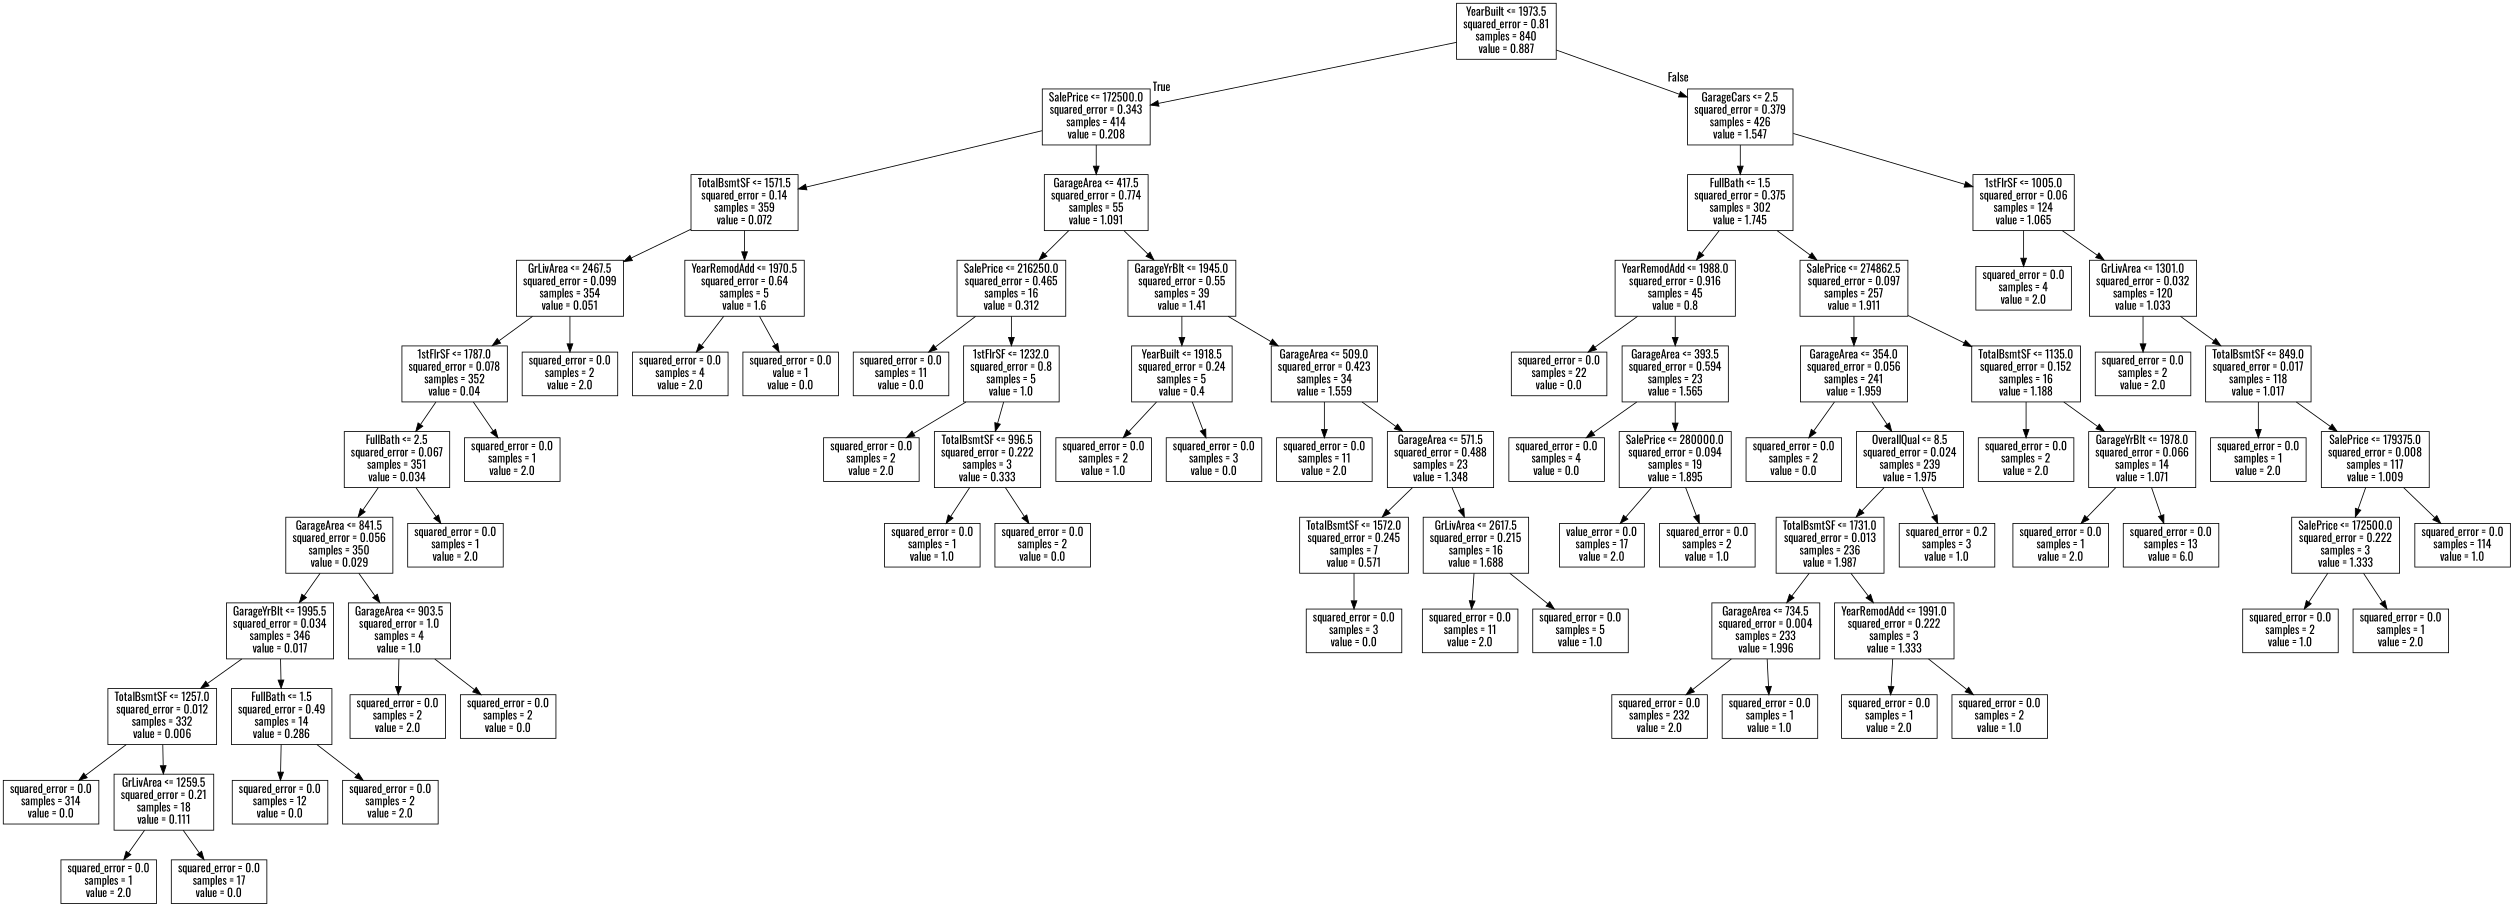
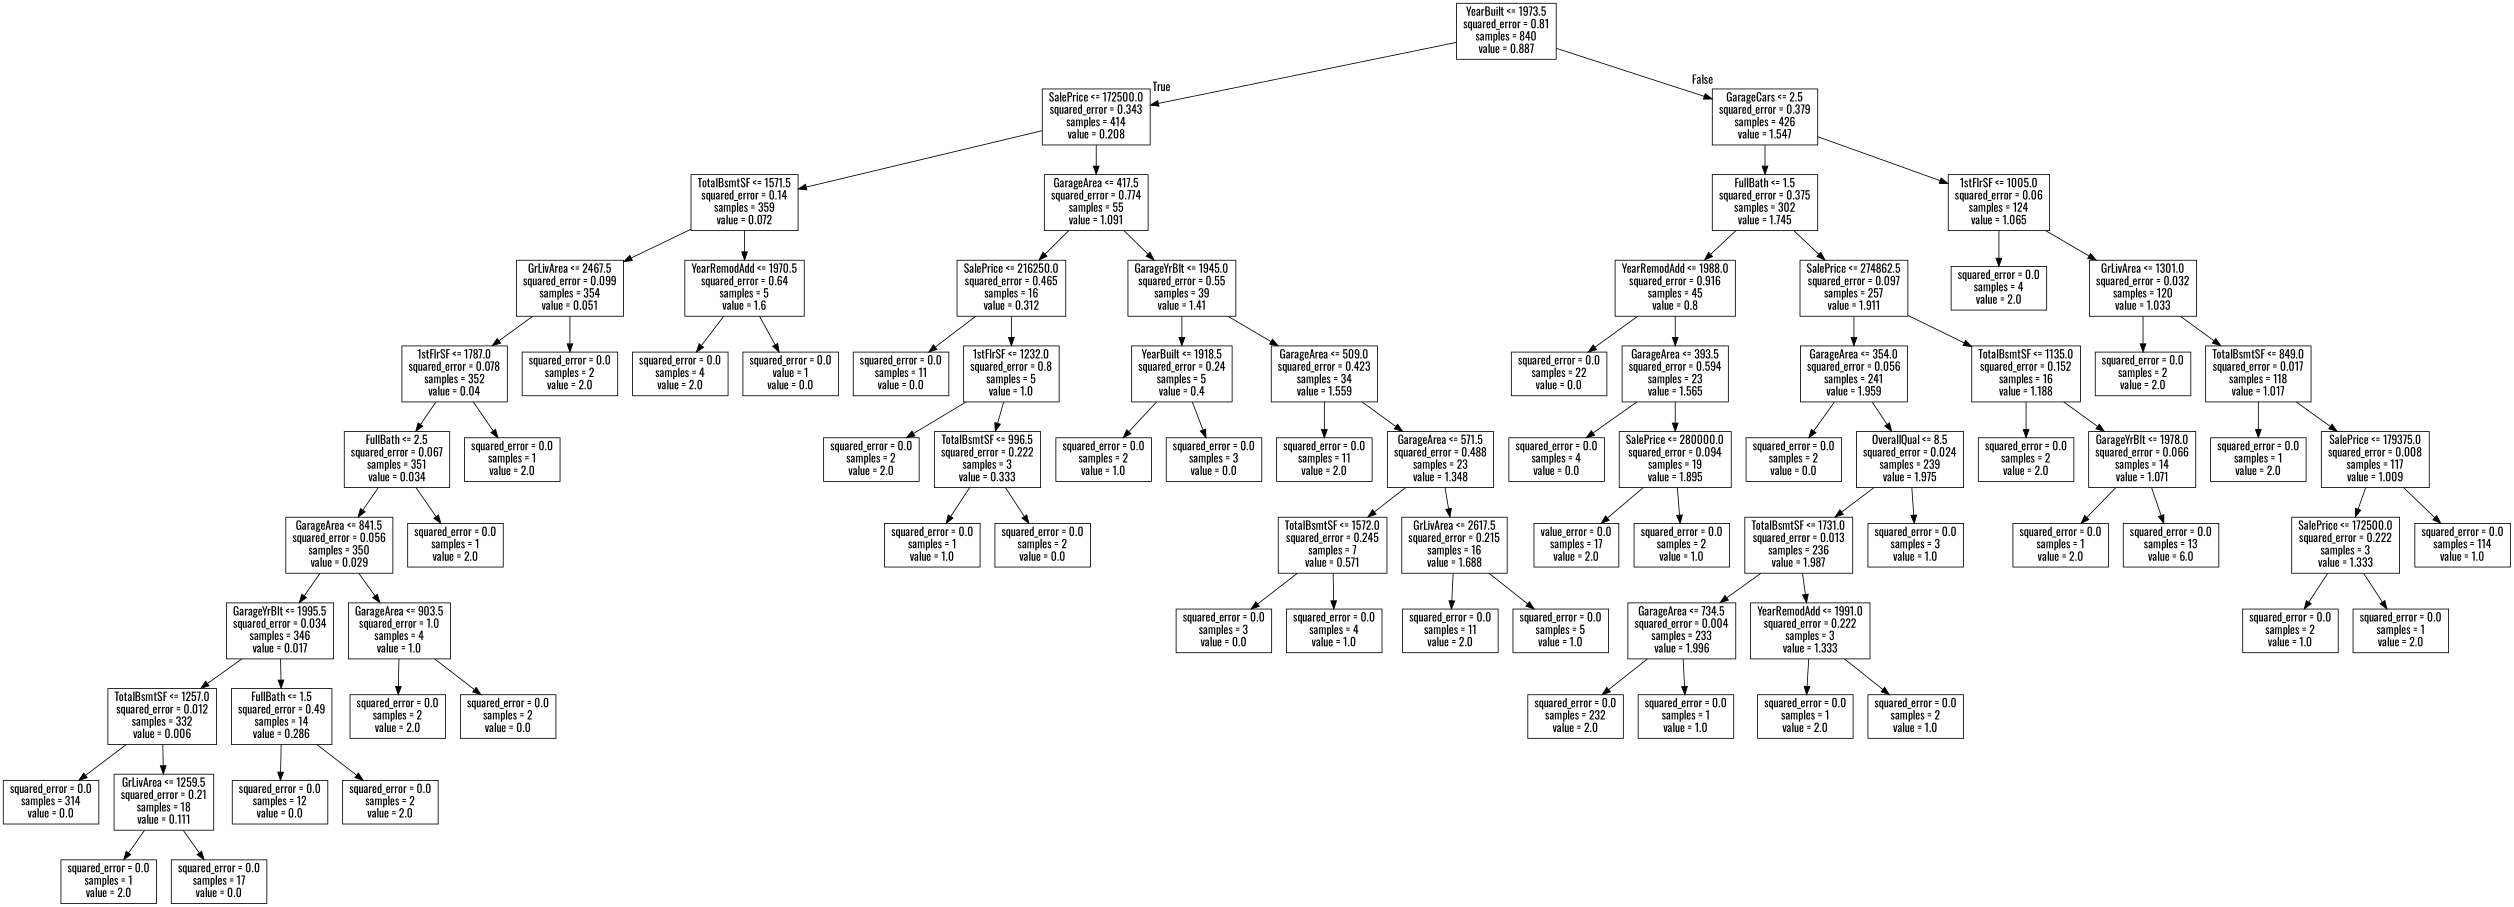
  digraph {
    fontname=Oswald
    node [fontname=Oswald shape=box]
    edge [fontname=Oswald]
    n1 [label="YearBuilt <= 1973.5\nsquared_error = 0.81\nsamples = 840\nvalue = 0.887"]
    n2 [label="SalePrice <= 172500.0\nsquared_error = 0.343\nsamples = 414\nvalue = 0.208"]
    n3 [label="GarageCars <= 2.5\nsquared_error = 0.379\nsamples = 426\nvalue = 1.547"]
    n4 [label="TotalBsmtSF <= 1571.5\nsquared_error = 0.14\nsamples = 359\nvalue = 0.072"]
    n5 [label="GarageArea <= 417.5\nsquared_error = 0.774\nsamples = 55\nvalue = 1.091"]
    n6 [label="FullBath <= 1.5\nsquared_error = 0.375\nsamples = 302\nvalue = 1.745"]
    n7 [label="1stFlrSF <= 1005.0\nsquared_error = 0.06\nsamples = 124\nvalue = 1.065"]
    n8 [label="GrLivArea <= 2467.5\nsquared_error = 0.099\nsamples = 354\nvalue = 0.051"]
    n9 [label="YearRemodAdd <= 1970.5\nsquared_error = 0.64\nsamples = 5\nvalue = 1.6"]
    n10 [label="SalePrice <= 216250.0\nsquared_error = 0.465\nsamples = 16\nvalue = 0.312"]
    n11 [label="GarageYrBlt <= 1945.0\nsquared_error = 0.55\nsamples = 39\nvalue = 1.41"]
    n12 [label="1stFlrSF <= 1787.0\nsquared_error = 0.078\nsamples = 352\nvalue = 0.04"]
    n13 [label="squared_error = 0.0\nsamples = 2\nvalue = 2.0"]
    n14 [label="squared_error = 0.0\nsamples = 4\nvalue = 2.0"]
    n15 [label="squared_error = 0.0\nvalue = 1\nvalue = 0.0"]
    n16 [label="FullBath <= 2.5\nsquared_error = 0.067\nsamples = 351\nvalue = 0.034"]
    n17 [label="squared_error = 0.0\nsamples = 1\nvalue = 2.0"]
    n18 [label="GarageArea <= 841.5\nsquared_error = 0.056\nsamples = 350\nvalue = 0.029"]
    n19 [label="squared_error = 0.0\nsamples = 1\nvalue = 2.0"]
    n20 [label="GarageYrBlt <= 1995.5\nsquared_error = 0.034\nsamples = 346\nvalue = 0.017"]
    n21 [label="GarageArea <= 903.5\nsquared_error = 1.0\nsamples = 4\nvalue = 1.0"]
    n22 [label="TotalBsmtSF <= 1257.0\nsquared_error = 0.012\nsamples = 332\nvalue = 0.006"]
    n23 [label="FullBath <= 1.5\nsquared_error = 0.49\nsamples = 14\nvalue = 0.286"]
    n24 [label="squared_error = 0.0\nsamples = 2\nvalue = 2.0"]
    n25 [label="squared_error = 0.0\nsamples = 2\nvalue = 0.0"]
    n26 [label="squared_error = 0.0\nsamples = 314\nvalue = 0.0"]
    n27 [label="GrLivArea <= 1259.5\nsquared_error = 0.21\nsamples = 18\nvalue = 0.111"]
    n28 [label="squared_error = 0.0\nsamples = 12\nvalue = 0.0"]
    n29 [label="squared_error = 0.0\nsamples = 2\nvalue = 2.0"]
    n30 [label="squared_error = 0.0\nsamples = 1\nvalue = 2.0"]
    n31 [label="squared_error = 0.0\nsamples = 17\nvalue = 0.0"]
    n32 [label="squared_error = 0.0\nsamples = 11\nvalue = 0.0"]
    n33 [label="1stFlrSF <= 1232.0\nsquared_error = 0.8\nsamples = 5\nvalue = 1.0"]
    n34 [label="YearBuilt <= 1918.5\nsquared_error = 0.24\nsamples = 5\nvalue = 0.4"]
    n35 [label="GarageArea <= 509.0\nsquared_error = 0.423\nsamples = 34\nvalue = 1.559"]
    n36 [label="squared_error = 0.0\nsamples = 2\nvalue = 2.0"]
    n37 [label="TotalBsmtSF <= 996.5\nsquared_error = 0.222\nsamples = 3\nvalue = 0.333"]
    n38 [label="squared_error = 0.0\nsamples = 1\nvalue = 1.0"]
    n39 [label="squared_error = 0.0\nsamples = 2\nvalue = 0.0"]
    n40 [label="squared_error = 0.0\nsamples = 2\nvalue = 1.0"]
    n41 [label="squared_error = 0.0\nsamples = 3\nvalue = 0.0"]
    n42 [label="squared_error = 0.0\nsamples = 11\nvalue = 2.0"]
    n43 [label="GarageArea <= 571.5\nsquared_error = 0.488\nsamples = 23\nvalue = 1.348"]
    n44 [label="TotalBsmtSF <= 1572.0\nsquared_error = 0.245\nsamples = 7\nvalue = 0.571"]
    n45 [label="GrLivArea <= 2617.5\nsquared_error = 0.215\nsamples = 16\nvalue = 1.688"]
    n46 [label="squared_error = 0.0\nsamples = 3\nvalue = 0.0"]
+   n47 [label="squared_error = 0.0\nsamples = 4\nvalue = 1.0"]
    n48 [label="squared_error = 0.0\nsamples = 11\nvalue = 2.0"]
    n49 [label="squared_error = 0.0\nsamples = 5\nvalue = 1.0"]
    n50 [label="YearRemodAdd <= 1988.0\nsquared_error = 0.916\nsamples = 45\nvalue = 0.8"]
    n51 [label="SalePrice <= 274862.5\nsquared_error = 0.097\nsamples = 257\nvalue = 1.911"]
    n52 [label="squared_error = 0.0\nsamples = 4\nvalue = 2.0"]
    n53 [label="GrLivArea <= 1301.0\nsquared_error = 0.032\nsamples = 120\nvalue = 1.033"]
    n54 [label="squared_error = 0.0\nsamples = 22\nvalue = 0.0"]
    n55 [label="GarageArea <= 393.5\nsquared_error = 0.594\nsamples = 23\nvalue = 1.565"]
    n56 [label="GarageArea <= 354.0\nsquared_error = 0.056\nsamples = 241\nvalue = 1.959"]
    n57 [label="TotalBsmtSF <= 1135.0\nsquared_error = 0.152\nsamples = 16\nvalue = 1.188"]
    n58 [label="squared_error = 0.0\nsamples = 4\nvalue = 0.0"]
    n59 [label="SalePrice <= 280000.0\nsquared_error = 0.094\nsamples = 19\nvalue = 1.895"]
    n60 [label="value_error = 0.0\nsamples = 17\nvalue = 2.0"]
    n61 [label="squared_error = 0.0\nsamples = 2\nvalue = 1.0"]
    n62 [label="squared_error = 0.0\nsamples = 2\nvalue = 0.0"]
    n63 [label="OverallQual <= 8.5\nsquared_error = 0.024\nsamples = 239\nvalue = 1.975"]
    n64 [label="squared_error = 0.0\nsamples = 2\nvalue = 2.0"]
    n65 [label="GarageYrBlt <= 1978.0\nsquared_error = 0.066\nsamples = 14\nvalue = 1.071"]
    n66 [label="TotalBsmtSF <= 1731.0\nsquared_error = 0.013\nsamples = 236\nvalue = 1.987"]
-   n67 [label="squared_error = 0.2\nsamples = 3\nvalue = 1.0"]
+   n67 [label="squared_error = 0.0\nsamples = 3\nvalue = 1.0"]
    n68 [label="GarageArea <= 734.5\nsquared_error = 0.004\nsamples = 233\nvalue = 1.996"]
    n69 [label="YearRemodAdd <= 1991.0\nsquared_error = 0.222\nsamples = 3\nvalue = 1.333"]
    n70 [label="squared_error = 0.0\nsamples = 232\nvalue = 2.0"]
    n71 [label="squared_error = 0.0\nsamples = 1\nvalue = 1.0"]
    n72 [label="squared_error = 0.0\nsamples = 1\nvalue = 2.0"]
    n73 [label="squared_error = 0.0\nsamples = 2\nvalue = 1.0"]
    n74 [label="squared_error = 0.0\nsamples = 1\nvalue = 2.0"]
    n75 [label="squared_error = 0.0\nsamples = 13\nvalue = 6.0"]
    n76 [label="squared_error = 0.0\nsamples = 2\nvalue = 2.0"]
    n77 [label="TotalBsmtSF <= 849.0\nsquared_error = 0.017\nsamples = 118\nvalue = 1.017"]
    n78 [label="squared_error = 0.0\nsamples = 1\nvalue = 2.0"]
    n79 [label="SalePrice <= 179375.0\nsquared_error = 0.008\nsamples = 117\nvalue = 1.009"]
    n80 [label="SalePrice <= 172500.0\nsquared_error = 0.222\nsamples = 3\nvalue = 1.333"]
    n81 [label="squared_error = 0.0\nsamples = 114\nvalue = 1.0"]
    n82 [label="squared_error = 0.0\nsamples = 2\nvalue = 1.0"]
    n83 [label="squared_error = 0.0\nsamples = 1\nvalue = 2.0"]
    n1 -> n2 [headlabel=True labelangle=45 labeldistance=2.5]
    n1 -> n3 [headlabel=False labelangle=-45 labeldistance=2.5]
    n2 -> n4
    n2 -> n5
    n3 -> n6
    n3 -> n7
    n4 -> n8
    n4 -> n9
    n5 -> n10
    n5 -> n11
    n6 -> n50
    n6 -> n51
    n7 -> n52
    n7 -> n53
    n8 -> n12
    n8 -> n13
    n9 -> n14
    n9 -> n15
    n10 -> n32
    n10 -> n33
    n11 -> n34
    n11 -> n35
    n12 -> n16
    n12 -> n17
    n16 -> n18
    n16 -> n19
    n18 -> n20
    n18 -> n21
    n20 -> n22
    n20 -> n23
    n21 -> n24
    n21 -> n25
    n22 -> n26
    n22 -> n27
    n23 -> n28
    n23 -> n29
    n27 -> n30
    n27 -> n31
    n33 -> n36
    n33 -> n37
    n34 -> n40
    n34 -> n41
    n35 -> n42
    n35 -> n43
    n37 -> n38
    n37 -> n39
    n43 -> n44
    n43 -> n45
    n44 -> n46
+   n44 -> n47
    n45 -> n48
    n45 -> n49
    n50 -> n54
    n50 -> n55
    n51 -> n56
    n51 -> n57
    n53 -> n76
    n53 -> n77
    n55 -> n58
    n55 -> n59
    n56 -> n62
    n56 -> n63
    n57 -> n64
    n57 -> n65
    n59 -> n60
    n59 -> n61
    n63 -> n66
    n63 -> n67
    n65 -> n74
    n65 -> n75
    n66 -> n68
    n66 -> n69
    n68 -> n70
    n68 -> n71
    n69 -> n72
    n69 -> n73
    n77 -> n78
    n77 -> n79
    n79 -> n80
    n79 -> n81
    n80 -> n82
    n80 -> n83
  }
